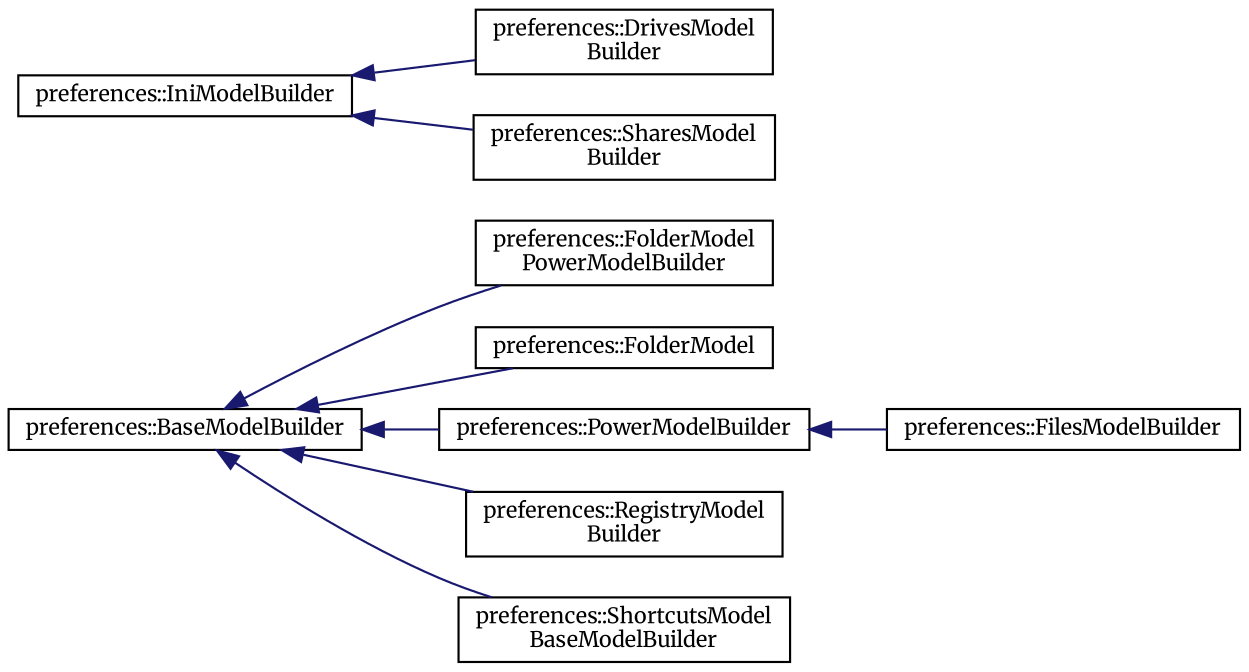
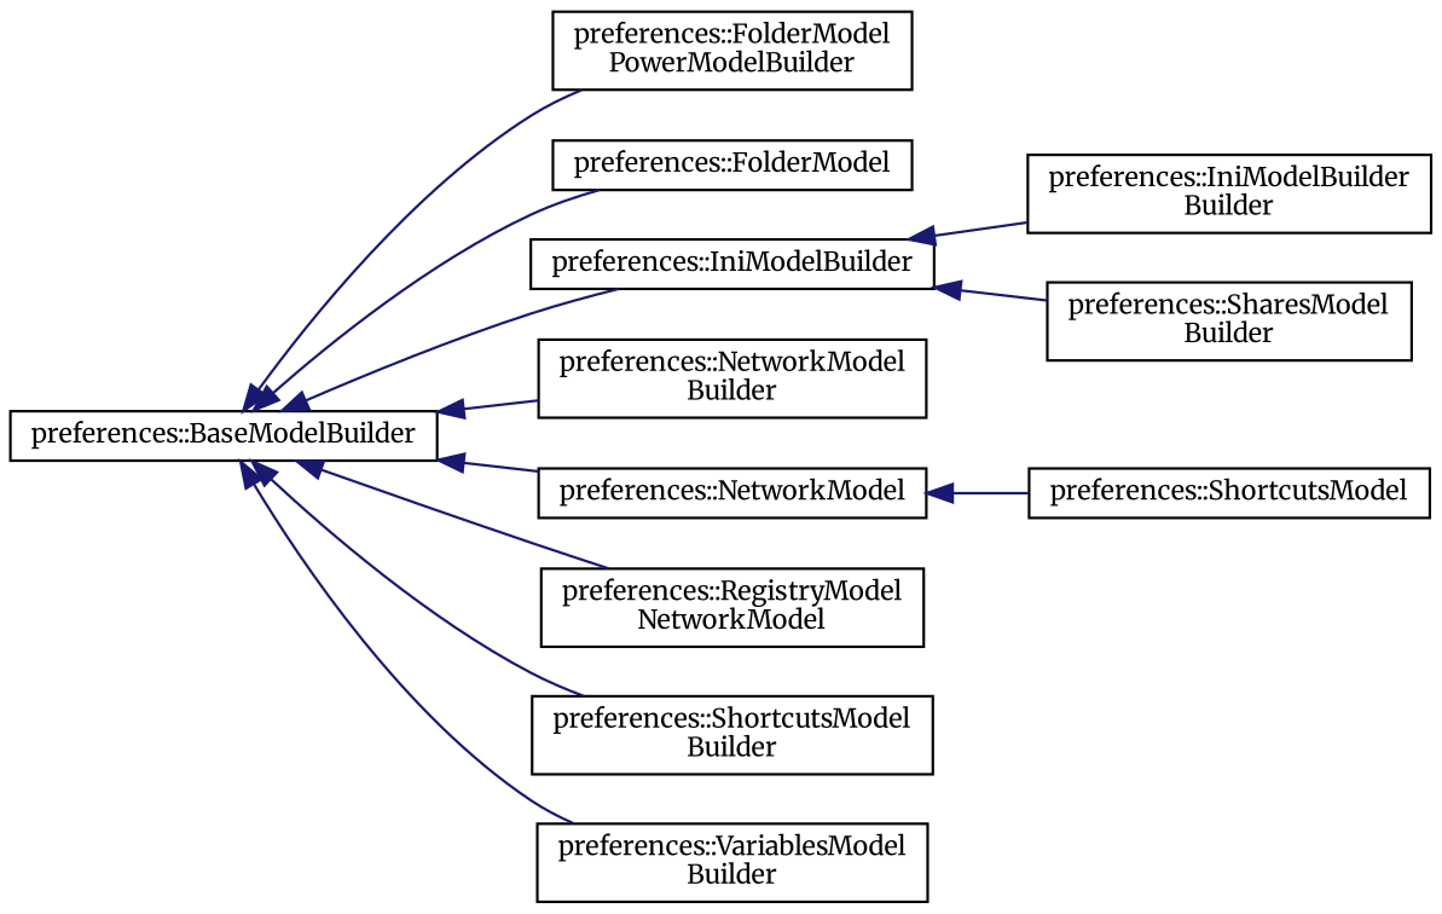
  digraph {
    fontname=Merriweather
    rankdir=LR
    node [color=black fillcolor=white fontname=Merriweather fontsize=10 shape=record style=filled]
    edge [color=midnightblue dir=back fontname=Merriweather fontsize=10 labelfontname=Helvetica labelfontsize=10 style=solid]
    n1 [height=0.2 label="preferences::BaseModelBuilder" width=0.4]
    n2 [height=0.2 label="preferences::FolderModel\lPowerModelBuilder" width=0.4]
    n3 [height=0.2 label="preferences::FolderModel" width=0.4]
    n4 [height=0.2 label="preferences::IniModelBuilder" width=0.4]
-   n6 [height=0.2 label="preferences::PowerModelBuilder" width=0.4]
-   n7 [height=0.2 label="preferences::RegistryModel\lBuilder" width=0.4]
-   n8 [height=0.2 label="preferences::ShortcutsModel\lBaseModelBuilder" width=0.4]
-   n10 [height=0.2 label="preferences::DrivesModel\lBuilder" width=0.4]
-   n11 [height=0.2 label="preferences::FilesModelBuilder" width=0.4]
+   n5 [height=0.2 label="preferences::NetworkModel\lBuilder" width=0.4]
+   n6 [height=0.2 label="preferences::NetworkModel" width=0.4]
+   n7 [height=0.2 label="preferences::RegistryModel\lNetworkModel" width=0.4]
+   n8 [height=0.2 label="preferences::ShortcutsModel\lBuilder" width=0.4]
+   n9 [height=0.2 label="preferences::VariablesModel\lBuilder" width=0.4]
+   n10 [height=0.2 label="preferences::IniModelBuilder\lBuilder" width=0.4]
+   n11 [height=0.2 label="preferences::ShortcutsModel" width=0.4]
    n12 [height=0.2 label="preferences::SharesModel\lBuilder" width=0.4]
    n1 -> n2
    n1 -> n3
+   n1 -> n4
+   n1 -> n5
    n1 -> n6
    n1 -> n7
    n1 -> n8
+   n1 -> n9
    n4 -> n10
    n4 -> n12
    n6 -> n11
  }
